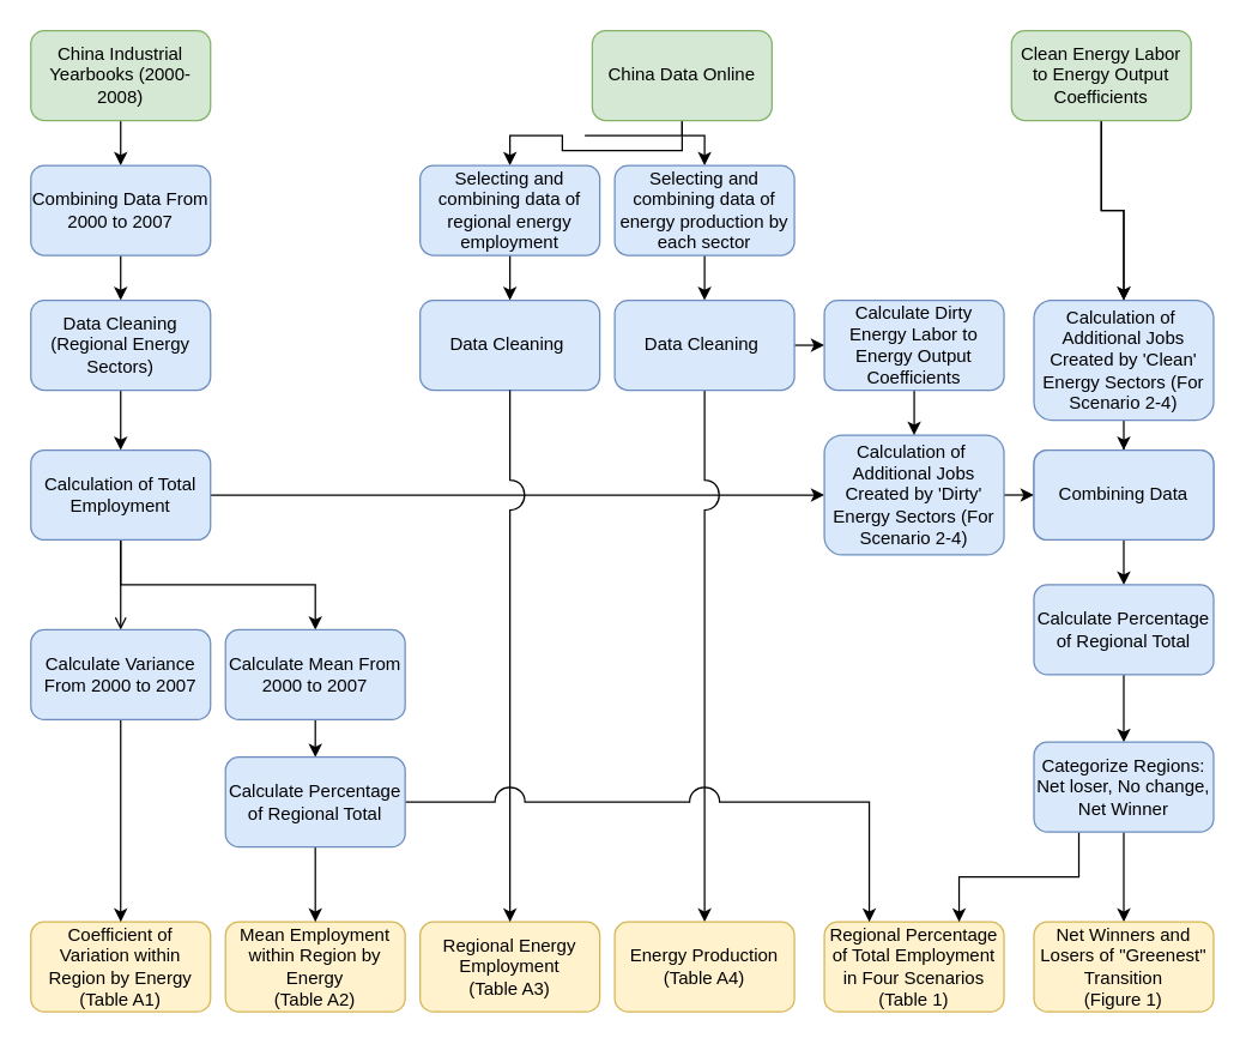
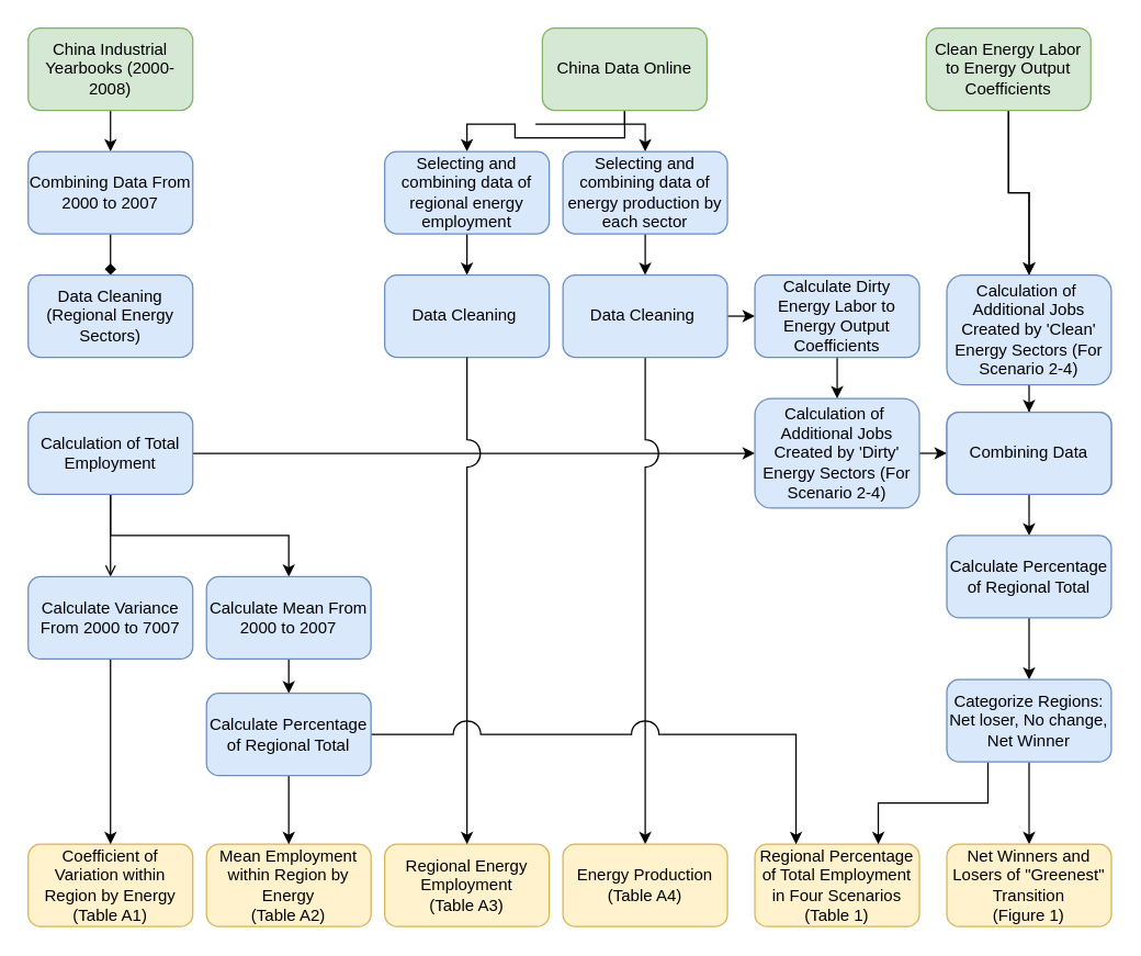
  <mxCell id="0" />
  <mxCell id="1" parent="0" />
  <mxCell id="2" value="Coefficient of Variation within Region by Energy&lt;br&gt;(Table A1)" style="rounded=1;whiteSpace=wrap;html=1;fillColor=#fff2cc;strokeColor=#d6b656;" parent="1" vertex="1"><mxGeometry x="20" y="615" width="120" height="60" as="geometry" /></mxCell>
  <mxCell id="3" value="Mean Employment within Region by Energy&lt;br&gt;(Table A2)" style="rounded=1;whiteSpace=wrap;html=1;fillColor=#fff2cc;strokeColor=#d6b656;" vertex="1" parent="1"><mxGeometry x="150" y="615" width="120" height="60" as="geometry" /></mxCell>
  <mxCell id="4" style="edgeStyle=orthogonalEdgeStyle;rounded=0;orthogonalLoop=1;jettySize=auto;html=1;exitX=0.5;exitY=1;exitDx=0;exitDy=0;entryX=0.5;entryY=0;entryDx=0;entryDy=0;" edge="1" parent="1" source="5" target="7"><mxGeometry relative="1" as="geometry" /></mxCell>
  <mxCell id="5" value="China Industrial Yearbooks (2000-2008)" style="rounded=1;whiteSpace=wrap;html=1;fillColor=#d5e8d4;strokeColor=#82b366;" vertex="1" parent="1"><mxGeometry x="20" y="20" width="120" height="60" as="geometry" /></mxCell>
- <mxCell id="6" style="edgeStyle=orthogonalEdgeStyle;rounded=0;orthogonalLoop=1;jettySize=auto;html=1;exitX=0.5;exitY=1;exitDx=0;exitDy=0;" edge="1" parent="1" source="7" target="9"><mxGeometry relative="1" as="geometry" /></mxCell>
+ <mxCell id="6" style="edgeStyle=orthogonalEdgeStyle;rounded=0;orthogonalLoop=1;jettySize=auto;html=1;exitX=0.5;exitY=1;exitDx=0;exitDy=0;endArrow=diamond;" edge="1" parent="1" source="7" target="9"><mxGeometry relative="1" as="geometry" /></mxCell>
  <mxCell id="7" value="Combining Data From 2000 to 2007" style="rounded=1;whiteSpace=wrap;html=1;fillColor=#dae8fc;strokeColor=#6c8ebf;" vertex="1" parent="1"><mxGeometry x="20" y="110" width="120" height="60" as="geometry" /></mxCell>
- <mxCell id="8" style="edgeStyle=orthogonalEdgeStyle;rounded=0;orthogonalLoop=1;jettySize=auto;html=1;exitX=0.5;exitY=1;exitDx=0;exitDy=0;entryX=0.5;entryY=0;entryDx=0;entryDy=0;" edge="1" parent="1" source="9" target="13"><mxGeometry relative="1" as="geometry" /></mxCell>
  <mxCell id="9" value="Data Cleaning (Regional Energy Sectors)" style="rounded=1;whiteSpace=wrap;html=1;fillColor=#dae8fc;strokeColor=#6c8ebf;" vertex="1" parent="1"><mxGeometry x="20" y="200" width="120" height="60" as="geometry" /></mxCell>
  <mxCell id="10" style="edgeStyle=orthogonalEdgeStyle;rounded=0;orthogonalLoop=1;jettySize=auto;html=1;exitX=0.5;exitY=1;exitDx=0;exitDy=0;entryX=0.5;entryY=0;entryDx=0;entryDy=0;" edge="1" parent="1" source="13" target="15"><mxGeometry relative="1" as="geometry" /></mxCell>
  <mxCell id="11" style="edgeStyle=orthogonalEdgeStyle;rounded=0;orthogonalLoop=1;jettySize=auto;html=1;exitX=0.5;exitY=1;exitDx=0;exitDy=0;entryX=0.5;entryY=0;entryDx=0;entryDy=0;endArrow=open;" edge="1" parent="1" source="13" target="17"><mxGeometry relative="1" as="geometry" /></mxCell>
  <mxCell id="12" style="edgeStyle=orthogonalEdgeStyle;rounded=0;jumpStyle=arc;jumpSize=20;orthogonalLoop=1;jettySize=auto;html=1;exitX=1;exitY=0.5;exitDx=0;exitDy=0;strokeColor=#000000;" edge="1" parent="1" source="13" target="37"><mxGeometry relative="1" as="geometry" /></mxCell>
  <mxCell id="13" value="Calculation of Total Employment" style="rounded=1;whiteSpace=wrap;html=1;fillColor=#dae8fc;strokeColor=#6c8ebf;" vertex="1" parent="1"><mxGeometry x="20" y="300" width="120" height="60" as="geometry" /></mxCell>
  <mxCell id="14" style="edgeStyle=orthogonalEdgeStyle;rounded=0;orthogonalLoop=1;jettySize=auto;html=1;exitX=0.5;exitY=1;exitDx=0;exitDy=0;entryX=0.5;entryY=0;entryDx=0;entryDy=0;" edge="1" parent="1" source="15" target="35"><mxGeometry relative="1" as="geometry" /></mxCell>
  <mxCell id="15" value="Calculate Mean From 2000 to 2007" style="rounded=1;whiteSpace=wrap;html=1;fillColor=#dae8fc;strokeColor=#6c8ebf;" vertex="1" parent="1"><mxGeometry x="150" y="420" width="120" height="60" as="geometry" /></mxCell>
  <mxCell id="16" style="edgeStyle=orthogonalEdgeStyle;rounded=0;orthogonalLoop=1;jettySize=auto;html=1;exitX=0.5;exitY=1;exitDx=0;exitDy=0;entryX=0.5;entryY=0;entryDx=0;entryDy=0;" edge="1" parent="1" source="17" target="2"><mxGeometry relative="1" as="geometry" /></mxCell>
- <mxCell id="17" value="Calculate Variance From 2000 to 2007" style="rounded=1;whiteSpace=wrap;html=1;fillColor=#dae8fc;strokeColor=#6c8ebf;" vertex="1" parent="1"><mxGeometry x="20" y="420" width="120" height="60" as="geometry" /></mxCell>
+ <mxCell id="17" value="Calculate Variance From 2000 to 7007" style="rounded=1;whiteSpace=wrap;html=1;fillColor=#dae8fc;strokeColor=#6c8ebf;" vertex="1" parent="1"><mxGeometry x="20" y="420" width="120" height="60" as="geometry" /></mxCell>
  <mxCell id="18" value="Regional Energy Employment &lt;br&gt;(Table A3)" style="rounded=1;whiteSpace=wrap;html=1;fillColor=#fff2cc;strokeColor=#d6b656;" vertex="1" parent="1"><mxGeometry x="280" y="615" width="120" height="60" as="geometry" /></mxCell>
  <mxCell id="19" style="edgeStyle=orthogonalEdgeStyle;rounded=0;orthogonalLoop=1;jettySize=auto;html=1;exitX=0.5;exitY=1;exitDx=0;exitDy=0;entryX=0.5;entryY=0;entryDx=0;entryDy=0;" edge="1" parent="1" source="21" target="23"><mxGeometry relative="1" as="geometry" /></mxCell>
  <mxCell id="20" style="edgeStyle=orthogonalEdgeStyle;rounded=0;orthogonalLoop=1;jettySize=auto;html=1;exitX=0.5;exitY=1;exitDx=0;exitDy=0;entryX=0.5;entryY=0;entryDx=0;entryDy=0;" edge="1" parent="1" source="21" target="27"><mxGeometry relative="1" as="geometry"><Array as="points"><mxPoint x="390" y="90" /><mxPoint x="590" y="90" /></Array></mxGeometry></mxCell>
  <mxCell id="21" value="China Data Online" style="rounded=1;whiteSpace=wrap;html=1;fillColor=#d5e8d4;strokeColor=#82b366;" vertex="1" parent="1"><mxGeometry x="395" y="20" width="120" height="60" as="geometry" /></mxCell>
  <mxCell id="22" style="edgeStyle=orthogonalEdgeStyle;rounded=0;orthogonalLoop=1;jettySize=auto;html=1;exitX=0.5;exitY=1;exitDx=0;exitDy=0;" edge="1" parent="1" source="23" target="24"><mxGeometry relative="1" as="geometry" /></mxCell>
  <mxCell id="23" value="Selecting and combining data of regional energy employment" style="rounded=1;whiteSpace=wrap;html=1;fillColor=#dae8fc;strokeColor=#6c8ebf;" vertex="1" parent="1"><mxGeometry x="280" y="110" width="120" height="60" as="geometry" /></mxCell>
  <mxCell id="24" value="Data Cleaning&amp;nbsp;" style="rounded=1;whiteSpace=wrap;html=1;fillColor=#dae8fc;strokeColor=#6c8ebf;" vertex="1" parent="1"><mxGeometry x="280" y="200" width="120" height="60" as="geometry" /></mxCell>
  <mxCell id="25" style="edgeStyle=orthogonalEdgeStyle;rounded=0;orthogonalLoop=1;jettySize=auto;html=1;exitX=0.5;exitY=1;exitDx=0;exitDy=0;jumpStyle=arc;jumpSize=20;entryX=0.5;entryY=0;entryDx=0;entryDy=0;" edge="1" parent="1" source="24" target="18"><mxGeometry relative="1" as="geometry"><mxPoint x="420" y="360" as="sourcePoint" /><mxPoint x="340" y="510" as="targetPoint" /></mxGeometry></mxCell>
  <mxCell id="26" style="edgeStyle=orthogonalEdgeStyle;rounded=0;orthogonalLoop=1;jettySize=auto;html=1;exitX=0.5;exitY=1;exitDx=0;exitDy=0;entryX=0.5;entryY=0;entryDx=0;entryDy=0;" edge="1" parent="1" source="27" target="30"><mxGeometry relative="1" as="geometry" /></mxCell>
  <mxCell id="27" value="Selecting and combining data of energy production by each sector" style="rounded=1;whiteSpace=wrap;html=1;fillColor=#dae8fc;strokeColor=#6c8ebf;" vertex="1" parent="1"><mxGeometry x="410" y="110" width="120" height="60" as="geometry" /></mxCell>
  <mxCell id="28" style="edgeStyle=orthogonalEdgeStyle;rounded=0;orthogonalLoop=1;jettySize=auto;html=1;exitX=0.5;exitY=1;exitDx=0;exitDy=0;jumpStyle=arc;jumpSize=20;entryX=0.5;entryY=0;entryDx=0;entryDy=0;" edge="1" parent="1" source="30" target="31"><mxGeometry relative="1" as="geometry"><mxPoint x="470" y="500" as="targetPoint" /></mxGeometry></mxCell>
  <mxCell id="29" style="edgeStyle=orthogonalEdgeStyle;rounded=0;orthogonalLoop=1;jettySize=auto;html=1;exitX=1;exitY=0.5;exitDx=0;exitDy=0;entryX=0;entryY=0.5;entryDx=0;entryDy=0;" edge="1" parent="1" source="30" target="48"><mxGeometry relative="1" as="geometry" /></mxCell>
  <mxCell id="30" value="Data Cleaning&amp;nbsp;" style="rounded=1;whiteSpace=wrap;html=1;fillColor=#dae8fc;strokeColor=#6c8ebf;" vertex="1" parent="1"><mxGeometry x="410" y="200" width="120" height="60" as="geometry" /></mxCell>
  <mxCell id="31" value="Energy Production (Table A4)" style="rounded=1;whiteSpace=wrap;html=1;fillColor=#fff2cc;strokeColor=#d6b656;" vertex="1" parent="1"><mxGeometry x="410" y="615" width="120" height="60" as="geometry" /></mxCell>
  <mxCell id="32" value="Regional Percentage of Total Employment in Four Scenarios (Table 1)" style="rounded=1;whiteSpace=wrap;html=1;fillColor=#fff2cc;strokeColor=#d6b656;" vertex="1" parent="1"><mxGeometry x="550" y="615" width="120" height="60" as="geometry" /></mxCell>
  <mxCell id="33" style="edgeStyle=orthogonalEdgeStyle;rounded=0;orthogonalLoop=1;jettySize=auto;html=1;exitX=0.5;exitY=1;exitDx=0;exitDy=0;entryX=0.5;entryY=0;entryDx=0;entryDy=0;" edge="1" parent="1" source="35" target="3"><mxGeometry relative="1" as="geometry" /></mxCell>
  <mxCell id="34" style="edgeStyle=orthogonalEdgeStyle;rounded=0;jumpStyle=arc;jumpSize=20;orthogonalLoop=1;jettySize=auto;html=1;exitX=1;exitY=0.5;exitDx=0;exitDy=0;entryX=0.25;entryY=0;entryDx=0;entryDy=0;strokeColor=#000000;" edge="1" parent="1" source="35" target="32"><mxGeometry relative="1" as="geometry" /></mxCell>
  <mxCell id="35" value="Calculate Percentage of Regional Total" style="rounded=1;whiteSpace=wrap;html=1;fillColor=#dae8fc;strokeColor=#6c8ebf;" vertex="1" parent="1"><mxGeometry x="150" y="505" width="120" height="60" as="geometry" /></mxCell>
  <mxCell id="36" style="edgeStyle=orthogonalEdgeStyle;rounded=0;orthogonalLoop=1;jettySize=auto;html=1;exitX=1;exitY=0.5;exitDx=0;exitDy=0;entryX=0;entryY=0.5;entryDx=0;entryDy=0;" edge="1" parent="1" source="37" target="44"><mxGeometry relative="1" as="geometry" /></mxCell>
  <mxCell id="37" value="Calculation of&amp;nbsp; Additional Jobs Created by 'Dirty' Energy Sectors (For Scenario 2-4)" style="rounded=1;whiteSpace=wrap;html=1;fillColor=#dae8fc;strokeColor=#6c8ebf;" vertex="1" parent="1"><mxGeometry x="550" y="290" width="120" height="80" as="geometry" /></mxCell>
  <mxCell id="38" style="edgeStyle=orthogonalEdgeStyle;rounded=0;orthogonalLoop=1;jettySize=auto;html=1;exitX=0.5;exitY=1;exitDx=0;exitDy=0;" edge="1" parent="1" source="39" target="44"><mxGeometry relative="1" as="geometry" /></mxCell>
  <mxCell id="39" value="Calculation of&amp;nbsp; Additional Jobs Created by 'Clean' Energy Sectors (For Scenario 2-4)" style="rounded=1;whiteSpace=wrap;html=1;fillColor=#dae8fc;strokeColor=#6c8ebf;" vertex="1" parent="1"><mxGeometry x="690" y="200" width="120" height="80" as="geometry" /></mxCell>
  <mxCell id="40" style="edgeStyle=orthogonalEdgeStyle;rounded=0;orthogonalLoop=1;jettySize=auto;html=1;exitX=0.5;exitY=1;exitDx=0;exitDy=0;entryX=0.5;entryY=0;entryDx=0;entryDy=0;" edge="1" parent="1" source="42" target="39"><mxGeometry relative="1" as="geometry" /></mxCell>
  <mxCell id="41" value="" style="edgeStyle=orthogonalEdgeStyle;rounded=0;orthogonalLoop=1;jettySize=auto;html=1;" edge="1" parent="1" source="42" target="39"><mxGeometry relative="1" as="geometry" /></mxCell>
  <mxCell id="42" value="Clean Energy Labor to Energy Output Coefficients" style="rounded=1;whiteSpace=wrap;html=1;fillColor=#d5e8d4;strokeColor=#82b366;" vertex="1" parent="1"><mxGeometry x="675" y="20" width="120" height="60" as="geometry" /></mxCell>
  <mxCell id="43" style="edgeStyle=orthogonalEdgeStyle;rounded=0;orthogonalLoop=1;jettySize=auto;html=1;exitX=0.5;exitY=1;exitDx=0;exitDy=0;entryX=0.5;entryY=0;entryDx=0;entryDy=0;" edge="1" parent="1" source="44" target="46"><mxGeometry relative="1" as="geometry" /></mxCell>
  <mxCell id="44" value="Combining Data" style="rounded=1;whiteSpace=wrap;html=1;fillColor=#dae8fc;strokeColor=#6c8ebf;" vertex="1" parent="1"><mxGeometry x="690" y="300" width="120" height="60" as="geometry" /></mxCell>
  <mxCell id="45" style="edgeStyle=orthogonalEdgeStyle;rounded=0;orthogonalLoop=1;jettySize=auto;html=1;exitX=0.5;exitY=1;exitDx=0;exitDy=0;entryX=0.5;entryY=0;entryDx=0;entryDy=0;" edge="1" parent="1" source="46" target="52"><mxGeometry relative="1" as="geometry" /></mxCell>
  <mxCell id="46" value="Calculate Percentage of Regional Total" style="rounded=1;whiteSpace=wrap;html=1;fillColor=#dae8fc;strokeColor=#6c8ebf;" vertex="1" parent="1"><mxGeometry x="690" y="390" width="120" height="60" as="geometry" /></mxCell>
  <mxCell id="47" style="edgeStyle=orthogonalEdgeStyle;rounded=0;orthogonalLoop=1;jettySize=auto;html=1;exitX=0.5;exitY=1;exitDx=0;exitDy=0;entryX=0.5;entryY=0;entryDx=0;entryDy=0;" edge="1" parent="1" source="48" target="37"><mxGeometry relative="1" as="geometry" /></mxCell>
  <mxCell id="48" value="Calculate Dirty Energy Labor to Energy Output Coefficients" style="rounded=1;whiteSpace=wrap;html=1;fillColor=#dae8fc;strokeColor=#6c8ebf;" vertex="1" parent="1"><mxGeometry x="550" y="200" width="120" height="60" as="geometry" /></mxCell>
  <mxCell id="49" value="Combining Data" style="rounded=1;whiteSpace=wrap;html=1;fillColor=#dae8fc;strokeColor=#6c8ebf;" vertex="1" parent="1"><mxGeometry x="690" y="300" width="120" height="60" as="geometry" /></mxCell>
  <mxCell id="50" style="edgeStyle=orthogonalEdgeStyle;rounded=0;orthogonalLoop=1;jettySize=auto;html=1;exitX=0.25;exitY=1;exitDx=0;exitDy=0;entryX=0.75;entryY=0;entryDx=0;entryDy=0;" edge="1" parent="1" source="52" target="32"><mxGeometry relative="1" as="geometry" /></mxCell>
  <mxCell id="51" style="edgeStyle=orthogonalEdgeStyle;rounded=0;orthogonalLoop=1;jettySize=auto;html=1;exitX=0.5;exitY=1;exitDx=0;exitDy=0;entryX=0.5;entryY=0;entryDx=0;entryDy=0;" edge="1" parent="1" source="52" target="53"><mxGeometry relative="1" as="geometry" /></mxCell>
  <mxCell id="52" value="Categorize Regions:&lt;br&gt;Net loser, No change, Net Winner" style="rounded=1;whiteSpace=wrap;html=1;fillColor=#dae8fc;strokeColor=#6c8ebf;" vertex="1" parent="1"><mxGeometry x="690" y="495" width="120" height="60" as="geometry" /></mxCell>
  <mxCell id="53" value="Net Winners and Losers of &quot;Greenest&quot; Transition&lt;br&gt;(Figure 1)" style="rounded=1;whiteSpace=wrap;html=1;fillColor=#fff2cc;strokeColor=#d6b656;" vertex="1" parent="1"><mxGeometry x="690" y="615" width="120" height="60" as="geometry" /></mxCell>
